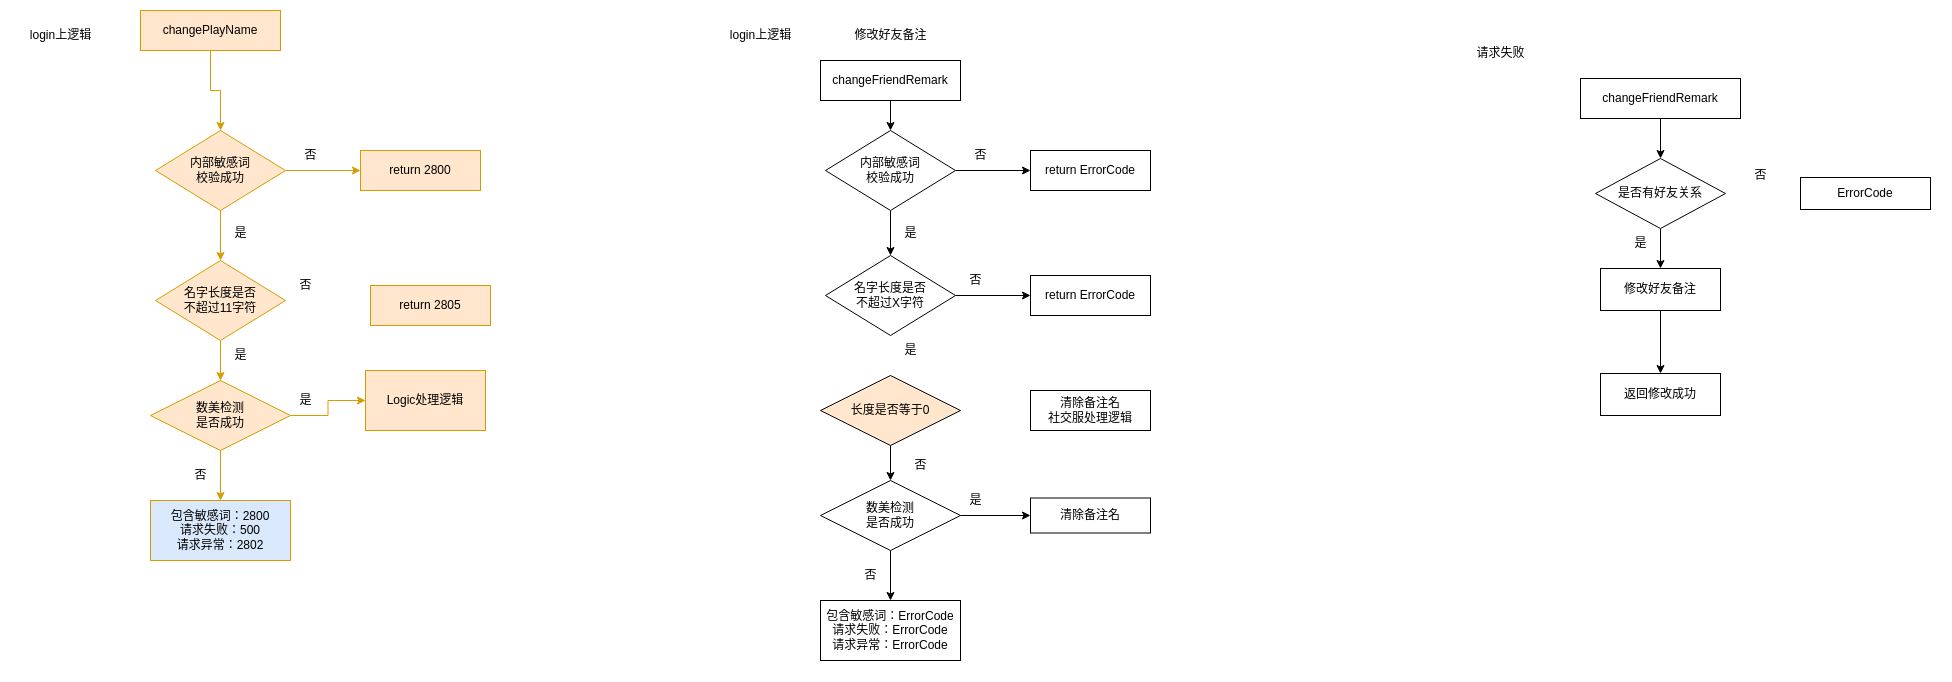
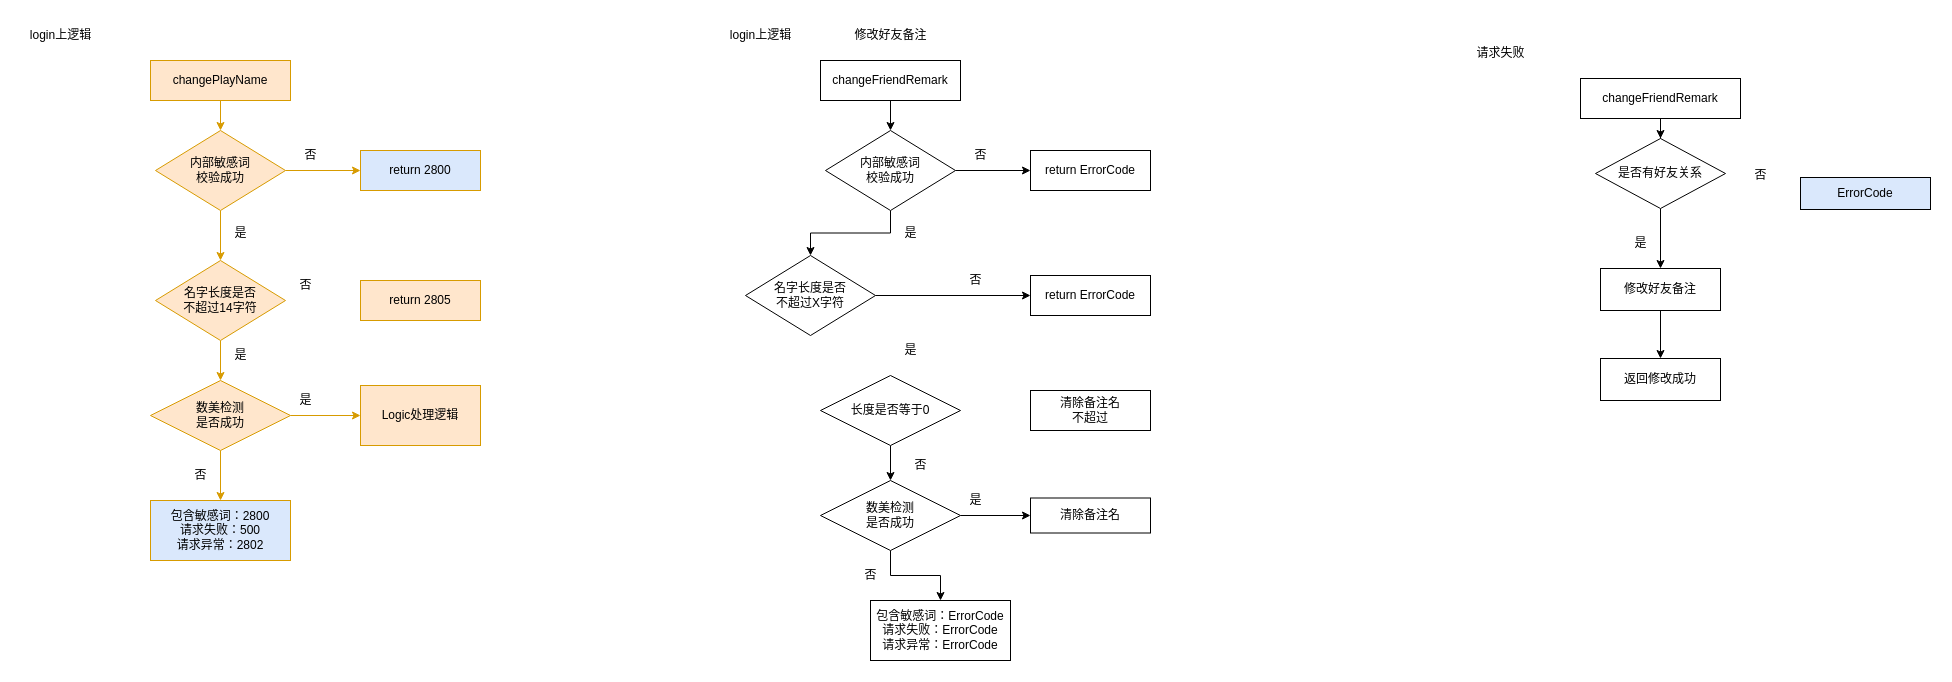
  <mxCell id="0" />
  <mxCell id="1" parent="0" />
  <mxCell id="2" style="edgeStyle=orthogonalEdgeStyle;rounded=0;orthogonalLoop=1;jettySize=auto;html=1;exitX=0.5;exitY=1;exitDx=0;exitDy=0;fillColor=#ffe6cc;strokeColor=#d79b00;" edge="1" parent="1" source="3" target="6"><mxGeometry relative="1" as="geometry" /></mxCell>
- <mxCell id="3" value="changePlayName" style="rounded=0;whiteSpace=wrap;html=1;fillColor=#ffe6cc;strokeColor=#d79b00;" vertex="1" parent="1"><mxGeometry x="140" y="10" width="140" height="40" as="geometry" /></mxCell>
+ <mxCell id="3" value="changePlayName" style="rounded=0;whiteSpace=wrap;html=1;fillColor=#ffe6cc;strokeColor=#d79b00;" vertex="1" parent="1"><mxGeometry x="150" y="60" width="140" height="40" as="geometry" /></mxCell>
  <mxCell id="4" style="edgeStyle=orthogonalEdgeStyle;rounded=0;orthogonalLoop=1;jettySize=auto;html=1;exitX=1;exitY=0.5;exitDx=0;exitDy=0;fillColor=#ffe6cc;strokeColor=#d79b00;" edge="1" parent="1" source="6" target="9"><mxGeometry relative="1" as="geometry" /></mxCell>
  <mxCell id="5" style="edgeStyle=orthogonalEdgeStyle;rounded=0;orthogonalLoop=1;jettySize=auto;html=1;exitX=0.5;exitY=1;exitDx=0;exitDy=0;entryX=0.5;entryY=0;entryDx=0;entryDy=0;fillColor=#ffe6cc;strokeColor=#d79b00;" edge="1" parent="1" source="6" target="8"><mxGeometry relative="1" as="geometry" /></mxCell>
  <mxCell id="6" value="内部敏感词&lt;br&gt;校验成功" style="rhombus;whiteSpace=wrap;html=1;fillColor=#ffe6cc;strokeColor=#d79b00;" vertex="1" parent="1"><mxGeometry x="155" y="130" width="130" height="80" as="geometry" /></mxCell>
  <mxCell id="7" style="edgeStyle=orthogonalEdgeStyle;rounded=0;orthogonalLoop=1;jettySize=auto;html=1;exitX=0.5;exitY=1;exitDx=0;exitDy=0;fillColor=#ffe6cc;strokeColor=#d79b00;" edge="1" parent="1" source="8" target="15"><mxGeometry relative="1" as="geometry" /></mxCell>
- <mxCell id="8" value="名字长度是否&lt;br&gt;不超过11字符" style="rhombus;whiteSpace=wrap;html=1;fillColor=#ffe6cc;strokeColor=#d79b00;" vertex="1" parent="1"><mxGeometry x="155" y="260" width="130" height="80" as="geometry" /></mxCell>
- <mxCell id="9" value="return&amp;nbsp;2800" style="whiteSpace=wrap;html=1;fillColor=#ffe6cc;strokeColor=#d79b00;" vertex="1" parent="1"><mxGeometry x="360" y="150" width="120" height="40" as="geometry" /></mxCell>
- <mxCell id="10" value="return&amp;nbsp;2805" style="whiteSpace=wrap;html=1;fillColor=#ffe6cc;strokeColor=#d79b00;" vertex="1" parent="1"><mxGeometry x="370" y="285" width="120" height="40" as="geometry" /></mxCell>
+ <mxCell id="8" value="名字长度是否&lt;br&gt;不超过14字符" style="rhombus;whiteSpace=wrap;html=1;fillColor=#ffe6cc;strokeColor=#d79b00;" vertex="1" parent="1"><mxGeometry x="155" y="260" width="130" height="80" as="geometry" /></mxCell>
+ <mxCell id="9" value="return&amp;nbsp;2800" style="whiteSpace=wrap;html=1;fillColor=#dae8fc;strokeColor=#d79b00;" vertex="1" parent="1"><mxGeometry x="360" y="150" width="120" height="40" as="geometry" /></mxCell>
+ <mxCell id="10" value="return&amp;nbsp;2805" style="whiteSpace=wrap;html=1;fillColor=#ffe6cc;strokeColor=#d79b00;" vertex="1" parent="1"><mxGeometry x="360" y="280" width="120" height="40" as="geometry" /></mxCell>
  <mxCell id="11" value="包含敏感词：2800&lt;br&gt;请求失败：500&lt;br&gt;请求异常：2802" style="rounded=0;whiteSpace=wrap;html=1;fillColor=#dae8fc;strokeColor=#d79b00;" vertex="1" parent="1"><mxGeometry x="150" y="500" width="140" height="60" as="geometry" /></mxCell>
- <mxCell id="12" value="Logic处理逻辑" style="rounded=0;whiteSpace=wrap;html=1;fillColor=#ffe6cc;strokeColor=#d79b00;" vertex="1" parent="1"><mxGeometry x="365" y="370" width="120" height="60" as="geometry" /></mxCell>
+ <mxCell id="12" value="Logic处理逻辑" style="rounded=0;whiteSpace=wrap;html=1;fillColor=#ffe6cc;strokeColor=#d79b00;" vertex="1" parent="1"><mxGeometry x="360" y="385" width="120" height="60" as="geometry" /></mxCell>
  <mxCell id="13" style="edgeStyle=orthogonalEdgeStyle;rounded=0;orthogonalLoop=1;jettySize=auto;html=1;exitX=0.5;exitY=1;exitDx=0;exitDy=0;fillColor=#ffe6cc;strokeColor=#d79b00;" edge="1" parent="1" source="15" target="11"><mxGeometry relative="1" as="geometry" /></mxCell>
  <mxCell id="14" style="edgeStyle=orthogonalEdgeStyle;rounded=0;orthogonalLoop=1;jettySize=auto;html=1;exitX=1;exitY=0.5;exitDx=0;exitDy=0;fillColor=#ffe6cc;strokeColor=#d79b00;" edge="1" parent="1" source="15" target="12"><mxGeometry relative="1" as="geometry" /></mxCell>
  <mxCell id="15" value="数美检测&lt;br&gt;是否成功" style="rhombus;whiteSpace=wrap;html=1;fillColor=#ffe6cc;strokeColor=#d79b00;" vertex="1" parent="1"><mxGeometry x="150" y="380" width="140" height="70" as="geometry" /></mxCell>
  <mxCell id="16" value="否" style="text;html=1;align=center;verticalAlign=middle;resizable=0;points=[];autosize=1;strokeColor=none;fillColor=none;" vertex="1" parent="1"><mxGeometry x="290" y="140" width="40" height="30" as="geometry" /></mxCell>
  <mxCell id="17" value="否" style="text;html=1;align=center;verticalAlign=middle;resizable=0;points=[];autosize=1;strokeColor=none;fillColor=none;" vertex="1" parent="1"><mxGeometry x="285" y="270" width="40" height="30" as="geometry" /></mxCell>
  <mxCell id="18" value="否" style="text;html=1;align=center;verticalAlign=middle;resizable=0;points=[];autosize=1;strokeColor=none;fillColor=none;" vertex="1" parent="1"><mxGeometry x="180" y="460" width="40" height="30" as="geometry" /></mxCell>
  <mxCell id="19" value="是" style="text;html=1;align=center;verticalAlign=middle;resizable=0;points=[];autosize=1;strokeColor=none;fillColor=none;" vertex="1" parent="1"><mxGeometry x="220" y="218" width="40" height="30" as="geometry" /></mxCell>
  <mxCell id="20" value="是" style="text;html=1;align=center;verticalAlign=middle;resizable=0;points=[];autosize=1;strokeColor=none;fillColor=none;" vertex="1" parent="1"><mxGeometry x="220" y="340" width="40" height="30" as="geometry" /></mxCell>
  <mxCell id="21" value="是" style="text;html=1;align=center;verticalAlign=middle;resizable=0;points=[];autosize=1;strokeColor=none;fillColor=none;" vertex="1" parent="1"><mxGeometry x="285" y="385" width="40" height="30" as="geometry" /></mxCell>
  <mxCell id="22" value="login上逻辑" style="text;html=1;align=center;verticalAlign=middle;resizable=0;points=[];autosize=1;strokeColor=none;fillColor=none;" vertex="1" parent="1"><mxGeometry x="20" y="20" width="80" height="30" as="geometry" /></mxCell>
  <mxCell id="23" style="edgeStyle=orthogonalEdgeStyle;rounded=0;orthogonalLoop=1;jettySize=auto;html=1;exitX=0.5;exitY=1;exitDx=0;exitDy=0;" edge="1" parent="1" source="24" target="27"><mxGeometry relative="1" as="geometry" /></mxCell>
  <mxCell id="24" value="changeFriendRemark" style="rounded=0;whiteSpace=wrap;html=1;" vertex="1" parent="1"><mxGeometry x="820" y="60" width="140" height="40" as="geometry" /></mxCell>
  <mxCell id="25" style="edgeStyle=orthogonalEdgeStyle;rounded=0;orthogonalLoop=1;jettySize=auto;html=1;exitX=1;exitY=0.5;exitDx=0;exitDy=0;" edge="1" parent="1" source="27" target="30"><mxGeometry relative="1" as="geometry" /></mxCell>
  <mxCell id="26" style="edgeStyle=orthogonalEdgeStyle;rounded=0;orthogonalLoop=1;jettySize=auto;html=1;exitX=0.5;exitY=1;exitDx=0;exitDy=0;entryX=0.5;entryY=0;entryDx=0;entryDy=0;" edge="1" parent="1" source="27" target="29"><mxGeometry relative="1" as="geometry" /></mxCell>
  <mxCell id="27" value="内部敏感词&lt;br&gt;校验成功" style="rhombus;whiteSpace=wrap;html=1;" vertex="1" parent="1"><mxGeometry x="825" y="130" width="130" height="80" as="geometry" /></mxCell>
  <mxCell id="28" style="edgeStyle=orthogonalEdgeStyle;rounded=0;orthogonalLoop=1;jettySize=auto;html=1;exitX=1;exitY=0.5;exitDx=0;exitDy=0;" edge="1" parent="1" source="29" target="31"><mxGeometry relative="1" as="geometry" /></mxCell>
- <mxCell id="29" value="名字长度是否&lt;br&gt;不超过X字符" style="rhombus;whiteSpace=wrap;html=1;" vertex="1" parent="1"><mxGeometry x="825" y="255" width="130" height="80" as="geometry" /></mxCell>
+ <mxCell id="29" value="名字长度是否&lt;br&gt;不超过X字符" style="rhombus;whiteSpace=wrap;html=1;" vertex="1" parent="1"><mxGeometry x="745" y="255" width="130" height="80" as="geometry" /></mxCell>
  <mxCell id="30" value="return&amp;nbsp;ErrorCode" style="whiteSpace=wrap;html=1;" vertex="1" parent="1"><mxGeometry x="1030" y="150" width="120" height="40" as="geometry" /></mxCell>
  <mxCell id="31" value="return&amp;nbsp;ErrorCode" style="whiteSpace=wrap;html=1;" vertex="1" parent="1"><mxGeometry x="1030" y="275" width="120" height="40" as="geometry" /></mxCell>
- <mxCell id="32" value="包含敏感词：ErrorCode&lt;br&gt;请求失败：ErrorCode&lt;br&gt;请求异常：ErrorCode" style="rounded=0;whiteSpace=wrap;html=1;" vertex="1" parent="1"><mxGeometry x="820" y="600" width="140" height="60" as="geometry" /></mxCell>
+ <mxCell id="32" value="包含敏感词：ErrorCode&lt;br&gt;请求失败：ErrorCode&lt;br&gt;请求异常：ErrorCode" style="rounded=0;whiteSpace=wrap;html=1;" vertex="1" parent="1"><mxGeometry x="870" y="600" width="140" height="60" as="geometry" /></mxCell>
  <mxCell id="33" value="清除备注名" style="rounded=0;whiteSpace=wrap;html=1;" vertex="1" parent="1"><mxGeometry x="1030" y="497.5" width="120" height="35" as="geometry" /></mxCell>
  <mxCell id="34" style="edgeStyle=orthogonalEdgeStyle;rounded=0;orthogonalLoop=1;jettySize=auto;html=1;exitX=0.5;exitY=1;exitDx=0;exitDy=0;" edge="1" parent="1" source="36" target="32"><mxGeometry relative="1" as="geometry" /></mxCell>
  <mxCell id="35" style="edgeStyle=orthogonalEdgeStyle;rounded=0;orthogonalLoop=1;jettySize=auto;html=1;exitX=1;exitY=0.5;exitDx=0;exitDy=0;" edge="1" parent="1" source="36" target="33"><mxGeometry relative="1" as="geometry" /></mxCell>
  <mxCell id="36" value="数美检测&lt;br&gt;是否成功" style="rhombus;whiteSpace=wrap;html=1;" vertex="1" parent="1"><mxGeometry x="820" y="480" width="140" height="70" as="geometry" /></mxCell>
  <mxCell id="37" value="否" style="text;html=1;align=center;verticalAlign=middle;resizable=0;points=[];autosize=1;strokeColor=none;fillColor=none;" vertex="1" parent="1"><mxGeometry x="960" y="140" width="40" height="30" as="geometry" /></mxCell>
  <mxCell id="38" value="否" style="text;html=1;align=center;verticalAlign=middle;resizable=0;points=[];autosize=1;strokeColor=none;fillColor=none;" vertex="1" parent="1"><mxGeometry x="955" y="265" width="40" height="30" as="geometry" /></mxCell>
  <mxCell id="39" value="否" style="text;html=1;align=center;verticalAlign=middle;resizable=0;points=[];autosize=1;strokeColor=none;fillColor=none;" vertex="1" parent="1"><mxGeometry x="850" y="560" width="40" height="30" as="geometry" /></mxCell>
  <mxCell id="40" value="是" style="text;html=1;align=center;verticalAlign=middle;resizable=0;points=[];autosize=1;strokeColor=none;fillColor=none;" vertex="1" parent="1"><mxGeometry x="890" y="218" width="40" height="30" as="geometry" /></mxCell>
  <mxCell id="41" value="是" style="text;html=1;align=center;verticalAlign=middle;resizable=0;points=[];autosize=1;strokeColor=none;fillColor=none;" vertex="1" parent="1"><mxGeometry x="890" y="335" width="40" height="30" as="geometry" /></mxCell>
  <mxCell id="42" value="是" style="text;html=1;align=center;verticalAlign=middle;resizable=0;points=[];autosize=1;strokeColor=none;fillColor=none;" vertex="1" parent="1"><mxGeometry x="955" y="485" width="40" height="30" as="geometry" /></mxCell>
  <mxCell id="43" value="login上逻辑" style="text;html=1;align=center;verticalAlign=middle;resizable=0;points=[];autosize=1;strokeColor=none;fillColor=none;" vertex="1" parent="1"><mxGeometry x="720" y="20" width="80" height="30" as="geometry" /></mxCell>
  <mxCell id="44" style="edgeStyle=orthogonalEdgeStyle;rounded=0;orthogonalLoop=1;jettySize=auto;html=1;exitX=0.5;exitY=1;exitDx=0;exitDy=0;entryX=0.5;entryY=0;entryDx=0;entryDy=0;" edge="1" parent="1" source="45" target="36"><mxGeometry relative="1" as="geometry" /></mxCell>
- <mxCell id="45" value="长度是否等于0" style="rhombus;whiteSpace=wrap;html=1;fillColor=#ffe6cc;" vertex="1" parent="1"><mxGeometry x="820" y="375" width="140" height="70" as="geometry" /></mxCell>
+ <mxCell id="45" value="长度是否等于0" style="rhombus;whiteSpace=wrap;html=1;" vertex="1" parent="1"><mxGeometry x="820" y="375" width="140" height="70" as="geometry" /></mxCell>
  <mxCell id="46" value="否" style="text;html=1;align=center;verticalAlign=middle;resizable=0;points=[];autosize=1;strokeColor=none;fillColor=none;" vertex="1" parent="1"><mxGeometry x="900" y="450" width="40" height="30" as="geometry" /></mxCell>
- <mxCell id="47" value="清除备注名&lt;br&gt;社交服处理逻辑" style="rounded=0;whiteSpace=wrap;html=1;" vertex="1" parent="1"><mxGeometry x="1030" y="390" width="120" height="40" as="geometry" /></mxCell>
+ <mxCell id="47" value="清除备注名&lt;br&gt;不超过" style="rounded=0;whiteSpace=wrap;html=1;" vertex="1" parent="1"><mxGeometry x="1030" y="390" width="120" height="40" as="geometry" /></mxCell>
  <mxCell id="48" style="edgeStyle=orthogonalEdgeStyle;rounded=0;orthogonalLoop=1;jettySize=auto;html=1;exitX=0.5;exitY=1;exitDx=0;exitDy=0;" edge="1" parent="1" source="49" target="53"><mxGeometry relative="1" as="geometry" /></mxCell>
  <mxCell id="49" value="changeFriendRemark" style="rounded=0;whiteSpace=wrap;html=1;" vertex="1" parent="1"><mxGeometry x="1580" y="78" width="160" height="40" as="geometry" /></mxCell>
  <mxCell id="50" value="请求失败" style="text;html=1;align=center;verticalAlign=middle;resizable=0;points=[];autosize=1;strokeColor=none;fillColor=none;" vertex="1" parent="1"><mxGeometry x="1460" y="38" width="80" height="30" as="geometry" /></mxCell>
- <mxCell id="51" value="ErrorCode" style="rounded=0;whiteSpace=wrap;html=1;" vertex="1" parent="1"><mxGeometry x="1800" y="177" width="130" height="32" as="geometry" /></mxCell>
+ <mxCell id="51" value="ErrorCode" style="rounded=0;whiteSpace=wrap;html=1;fillColor=#dae8fc;" vertex="1" parent="1"><mxGeometry x="1800" y="177" width="130" height="32" as="geometry" /></mxCell>
  <mxCell id="52" style="edgeStyle=orthogonalEdgeStyle;rounded=0;orthogonalLoop=1;jettySize=auto;html=1;exitX=0.5;exitY=1;exitDx=0;exitDy=0;" edge="1" parent="1" source="53" target="55"><mxGeometry relative="1" as="geometry" /></mxCell>
- <mxCell id="53" value="是否有好友关系" style="rhombus;whiteSpace=wrap;html=1;" vertex="1" parent="1"><mxGeometry x="1595" y="158" width="130" height="70" as="geometry" /></mxCell>
+ <mxCell id="53" value="是否有好友关系" style="rhombus;whiteSpace=wrap;html=1;" vertex="1" parent="1"><mxGeometry x="1595" y="138" width="130" height="70" as="geometry" /></mxCell>
  <mxCell id="54" style="edgeStyle=orthogonalEdgeStyle;rounded=0;orthogonalLoop=1;jettySize=auto;html=1;exitX=0.5;exitY=1;exitDx=0;exitDy=0;" edge="1" parent="1" source="55" target="56"><mxGeometry relative="1" as="geometry" /></mxCell>
  <mxCell id="55" value="修改好友备注" style="rounded=0;whiteSpace=wrap;html=1;" vertex="1" parent="1"><mxGeometry x="1600" y="268" width="120" height="42" as="geometry" /></mxCell>
- <mxCell id="56" value="返回修改成功" style="rounded=0;whiteSpace=wrap;html=1;" vertex="1" parent="1"><mxGeometry x="1600" y="373" width="120" height="42" as="geometry" /></mxCell>
+ <mxCell id="56" value="返回修改成功" style="rounded=0;whiteSpace=wrap;html=1;" vertex="1" parent="1"><mxGeometry x="1600" y="358" width="120" height="42" as="geometry" /></mxCell>
  <mxCell id="57" value="否" style="text;html=1;align=center;verticalAlign=middle;resizable=0;points=[];autosize=1;strokeColor=none;fillColor=none;" vertex="1" parent="1"><mxGeometry x="1740" y="160" width="40" height="30" as="geometry" /></mxCell>
  <mxCell id="58" value="是" style="text;html=1;align=center;verticalAlign=middle;resizable=0;points=[];autosize=1;strokeColor=none;fillColor=none;" vertex="1" parent="1"><mxGeometry x="1620" y="228" width="40" height="30" as="geometry" /></mxCell>
  <mxCell id="59" value="修改好友备注" style="text;html=1;align=center;verticalAlign=middle;resizable=0;points=[];autosize=1;strokeColor=none;fillColor=none;" vertex="1" parent="1"><mxGeometry x="840" y="20" width="100" height="30" as="geometry" /></mxCell>
